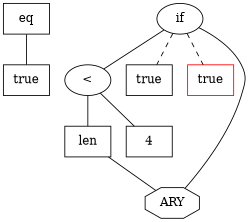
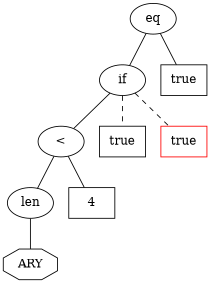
  graph {
-   n1 [label=eq shape=box]
+   n1 [label=eq]
    n2 [label=if]
    n3 [label=true shape=box]
    n4 [label="<"]
    n5 [label=true shape=box]
    n6 [color=red label=true shape=box]
-   n7 [label=len shape=box]
+   n7 [label=len]
    n8 [label=4 shape=box]
    n9 [label=ARY shape=octagon]
-   n9 -- n2
+   n1 -- n2
    n1 -- n3
    n2 -- n4
    n2 -- n5 [style=dashed]
    n2 -- n6 [style=dashed]
    n4 -- n7
    n4 -- n8
    n7 -- n9
  }
